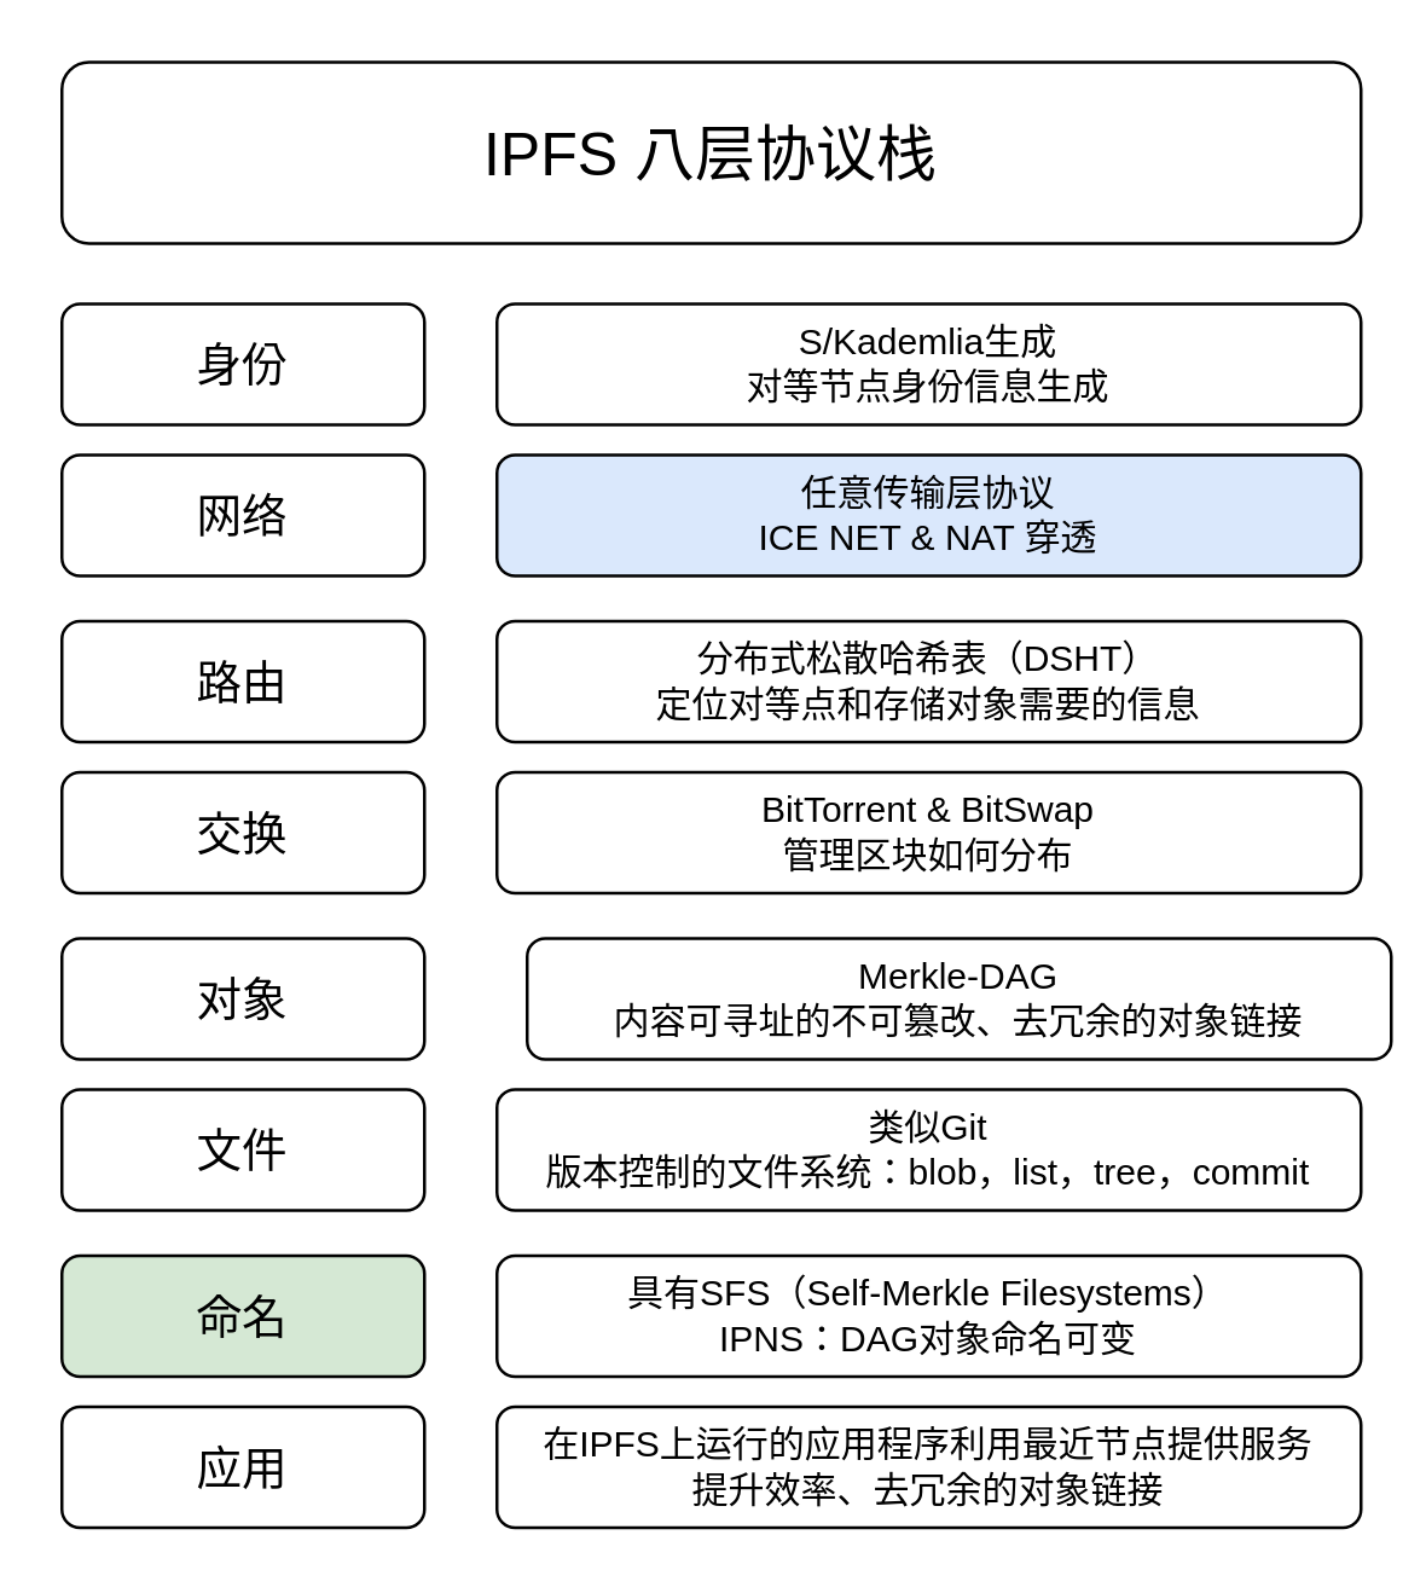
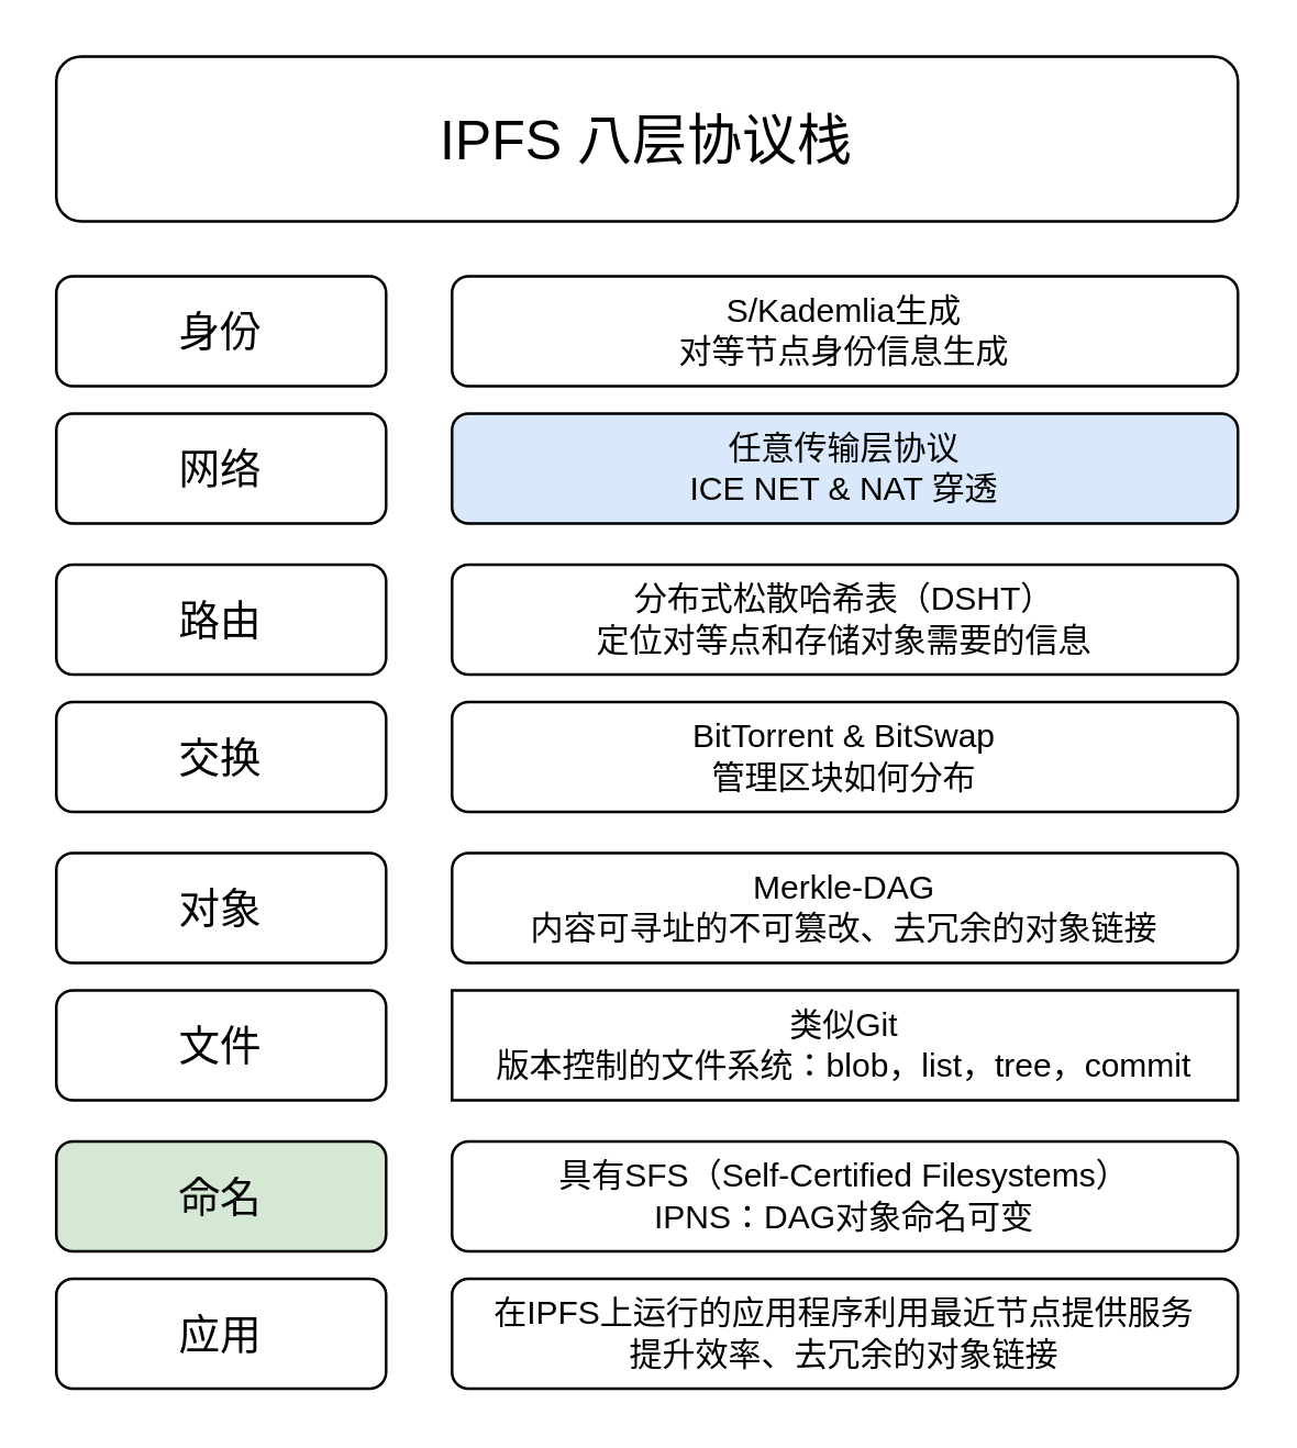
  <mxCell id="0" />
  <mxCell id="1" parent="0" />
  <mxCell id="2" value="&lt;font style=&quot;font-size: 20px;&quot;&gt;IPFS 八层协议栈&lt;/font&gt;" style="rounded=1;whiteSpace=wrap;html=1;" vertex="1" parent="1"><mxGeometry x="20" y="20" width="430" height="60" as="geometry" /></mxCell>
  <mxCell id="3" value="&lt;font style=&quot;font-size: 15px;&quot;&gt;身份&lt;/font&gt;" style="rounded=1;whiteSpace=wrap;html=1;" vertex="1" parent="1"><mxGeometry x="20" y="100" width="120" height="40" as="geometry" /></mxCell>
  <mxCell id="4" value="S/Kademlia生成&lt;div&gt;对等节点身份信息生成&lt;/div&gt;" style="rounded=1;whiteSpace=wrap;html=1;" vertex="1" parent="1"><mxGeometry x="164" y="100" width="286" height="40" as="geometry" /></mxCell>
  <mxCell id="5" value="&lt;font style=&quot;font-size: 15px;&quot;&gt;网络&lt;/font&gt;" style="rounded=1;whiteSpace=wrap;html=1;" vertex="1" parent="1"><mxGeometry x="20" y="150" width="120" height="40" as="geometry" /></mxCell>
  <mxCell id="6" value="任意传输层协议&lt;div&gt;ICE NET &amp;amp; NAT 穿透&lt;/div&gt;" style="rounded=1;whiteSpace=wrap;html=1;fillColor=#dae8fc;" vertex="1" parent="1"><mxGeometry x="164" y="150" width="286" height="40" as="geometry" /></mxCell>
  <mxCell id="7" value="&lt;font style=&quot;font-size: 15px;&quot;&gt;路由&lt;/font&gt;" style="rounded=1;whiteSpace=wrap;html=1;" vertex="1" parent="1"><mxGeometry x="20" y="205" width="120" height="40" as="geometry" /></mxCell>
  <mxCell id="8" value="分布式松散哈希表（DSHT）&lt;div&gt;定位对等点和存储对象需要的信息&lt;/div&gt;" style="rounded=1;whiteSpace=wrap;html=1;" vertex="1" parent="1"><mxGeometry x="164" y="205" width="286" height="40" as="geometry" /></mxCell>
  <mxCell id="9" value="&lt;font style=&quot;font-size: 15px;&quot;&gt;交换&lt;/font&gt;" style="rounded=1;whiteSpace=wrap;html=1;" vertex="1" parent="1"><mxGeometry x="20" y="255" width="120" height="40" as="geometry" /></mxCell>
  <mxCell id="10" value="BitTorrent &amp;amp; BitSwap&lt;div&gt;管理区块如何分布&lt;/div&gt;" style="rounded=1;whiteSpace=wrap;html=1;" vertex="1" parent="1"><mxGeometry x="164" y="255" width="286" height="40" as="geometry" /></mxCell>
  <mxCell id="11" value="&lt;font style=&quot;font-size: 15px;&quot;&gt;对象&lt;/font&gt;" style="rounded=1;whiteSpace=wrap;html=1;" vertex="1" parent="1"><mxGeometry x="20" y="310" width="120" height="40" as="geometry" /></mxCell>
- <mxCell id="12" value="Merkle-DAG&lt;div&gt;内容可寻址的不可篡改、去冗余的对象链接&lt;/div&gt;" style="rounded=1;whiteSpace=wrap;html=1;" vertex="1" parent="1"><mxGeometry x="174" y="310" width="286" height="40" as="geometry" /></mxCell>
+ <mxCell id="12" value="Merkle-DAG&lt;div&gt;内容可寻址的不可篡改、去冗余的对象链接&lt;/div&gt;" style="rounded=1;whiteSpace=wrap;html=1;" vertex="1" parent="1"><mxGeometry x="164" y="310" width="286" height="40" as="geometry" /></mxCell>
  <mxCell id="13" value="&lt;font style=&quot;font-size: 15px;&quot;&gt;文件&lt;/font&gt;" style="rounded=1;whiteSpace=wrap;html=1;" vertex="1" parent="1"><mxGeometry x="20" y="360" width="120" height="40" as="geometry" /></mxCell>
- <mxCell id="14" value="类似Git&lt;div&gt;版本控制的文件系统：blob，list，tree，commit&lt;/div&gt;" style="rounded=1;whiteSpace=wrap;html=1;" vertex="1" parent="1"><mxGeometry x="164" y="360" width="286" height="40" as="geometry" /></mxCell>
+ <mxCell id="14" value="类似Git&lt;div&gt;版本控制的文件系统：blob，list，tree，commit&lt;/div&gt;" style="whiteSpace=wrap;html=1;rounded=0;" vertex="1" parent="1"><mxGeometry x="164" y="360" width="286" height="40" as="geometry" /></mxCell>
  <mxCell id="15" value="&lt;font style=&quot;font-size: 15px;&quot;&gt;命名&lt;/font&gt;" style="rounded=1;whiteSpace=wrap;html=1;fillColor=#d5e8d4;" vertex="1" parent="1"><mxGeometry x="20" y="415" width="120" height="40" as="geometry" /></mxCell>
- <mxCell id="16" value="具有SFS（Self-Merkle Filesystems）&lt;div&gt;IPNS：DAG对象命名可变&lt;/div&gt;" style="rounded=1;whiteSpace=wrap;html=1;" vertex="1" parent="1"><mxGeometry x="164" y="415" width="286" height="40" as="geometry" /></mxCell>
+ <mxCell id="16" value="具有SFS（Self-Certified Filesystems）&lt;div&gt;IPNS：DAG对象命名可变&lt;/div&gt;" style="rounded=1;whiteSpace=wrap;html=1;" vertex="1" parent="1"><mxGeometry x="164" y="415" width="286" height="40" as="geometry" /></mxCell>
  <mxCell id="17" value="&lt;font style=&quot;font-size: 15px;&quot;&gt;应用&lt;/font&gt;" style="rounded=1;whiteSpace=wrap;html=1;" vertex="1" parent="1"><mxGeometry x="20" y="465" width="120" height="40" as="geometry" /></mxCell>
  <mxCell id="18" value="在IPFS上运行的应用程序利用最近节点提供服务&lt;div&gt;提升效率、去冗余的对象链接&lt;/div&gt;" style="rounded=1;whiteSpace=wrap;html=1;" vertex="1" parent="1"><mxGeometry x="164" y="465" width="286" height="40" as="geometry" /></mxCell>
